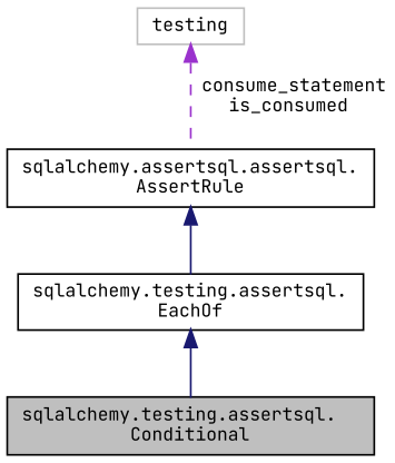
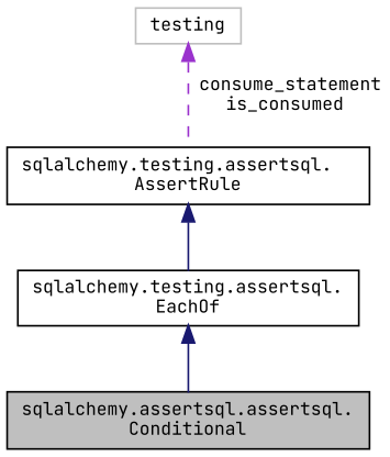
  digraph {
    fontname="JetBrains Mono"
    node [color=black fillcolor=white fontname="JetBrains Mono" fontsize=10 shape=record style=filled]
    edge [color=midnightblue dir=back fontname="JetBrains Mono" fontsize=10 labelfontname=Helvetica labelfontsize=10 style=solid]
-   n1 [fillcolor=grey75 fontcolor=black height=0.2 label="sqlalchemy.testing.assertsql.\lConditional" width=0.4]
+   n1 [fillcolor=grey75 fontcolor=black height=0.2 label="sqlalchemy.assertsql.assertsql.\lConditional" width=0.4]
    n2 [height=0.2 label="sqlalchemy.testing.assertsql.\lEachOf" width=0.4]
-   n3 [height=0.2 label="sqlalchemy.assertsql.assertsql.\lAssertRule" width=0.4]
+   n3 [height=0.2 label="sqlalchemy.testing.assertsql.\lAssertRule" width=0.4]
    n4 [color=grey75 height=0.2 label=testing width=0.4]
    n2 -> n1
    n3 -> n2
    n4 -> n3 [color=darkorchid3 label=" consume_statement\nis_consumed" style=dashed]
  }
